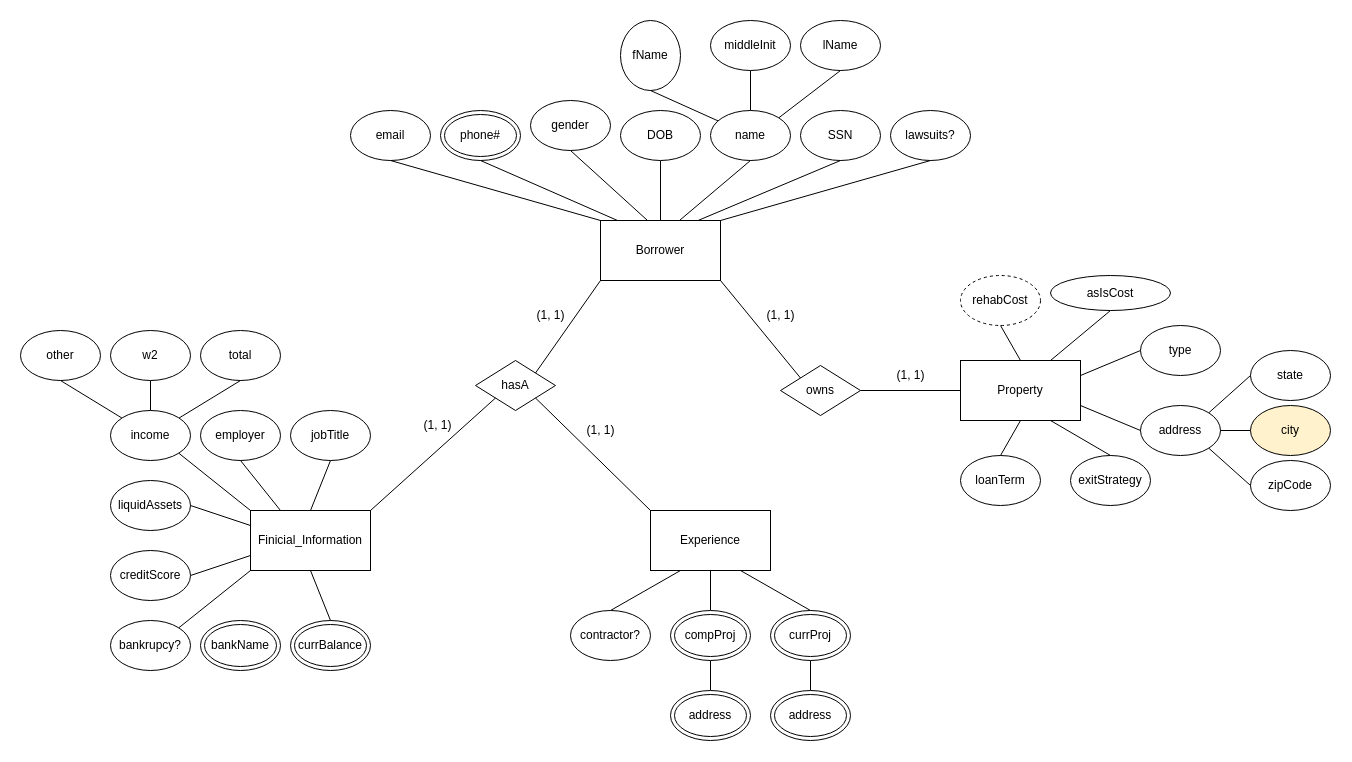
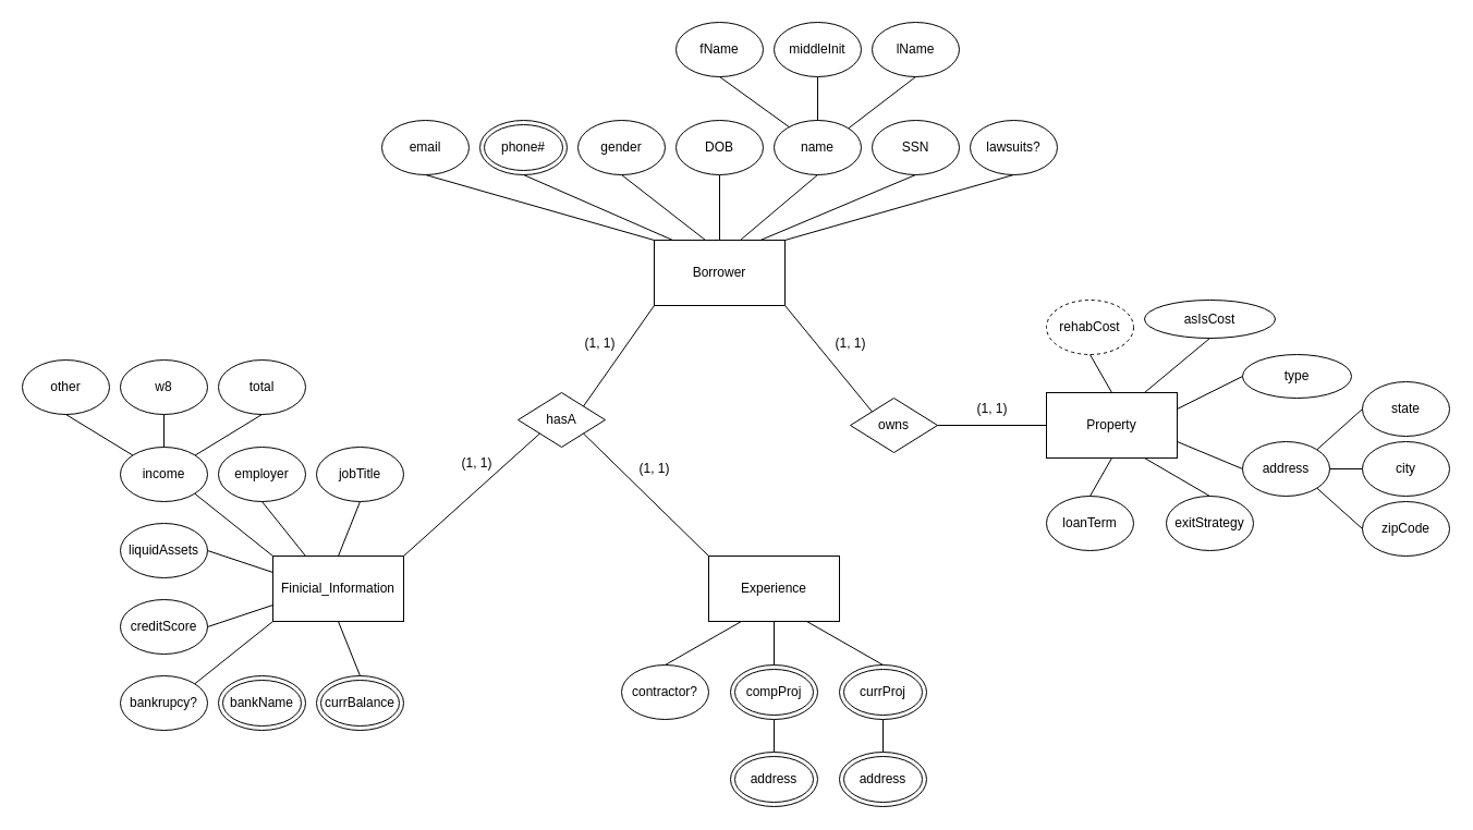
  <mxCell id="0" />
  <mxCell id="1" parent="0" />
  <mxCell id="2" value="Borrower" style="rounded=0;whiteSpace=wrap;html=1;" parent="1" vertex="1"><mxGeometry x="600" y="220" width="120" height="60" as="geometry" /></mxCell>
  <mxCell id="3" value="email" style="ellipse;whiteSpace=wrap;html=1;" parent="1" vertex="1"><mxGeometry width="80" height="50" as="geometry" x="350" y="110" /></mxCell>
  <mxCell id="4" value="phone#" style="ellipse;shape=doubleEllipse;whiteSpace=wrap;html=1;" parent="1" vertex="1"><mxGeometry x="440" width="80" height="50" as="geometry" y="110" /></mxCell>
- <mxCell id="5" value="gender" style="ellipse;whiteSpace=wrap;html=1;" parent="1" vertex="1"><mxGeometry x="530" y="100" width="80" height="50" as="geometry" /></mxCell>
+ <mxCell id="5" value="gender" style="ellipse;whiteSpace=wrap;html=1;" parent="1" vertex="1"><mxGeometry x="530" width="80" height="50" as="geometry" y="110" /></mxCell>
  <mxCell id="6" style="edgeStyle=orthogonalEdgeStyle;rounded=0;orthogonalLoop=1;jettySize=auto;html=1;entryX=0.5;entryY=0;entryDx=0;entryDy=0;endArrow=none;endFill=0;" parent="1" source="7" target="2" edge="1"><mxGeometry relative="1" as="geometry" /></mxCell>
  <mxCell id="7" value="DOB" style="ellipse;whiteSpace=wrap;html=1;" parent="1" vertex="1"><mxGeometry x="620" width="80" height="50" as="geometry" y="110" /></mxCell>
  <mxCell id="8" value="name" style="ellipse;whiteSpace=wrap;html=1;" parent="1" vertex="1"><mxGeometry x="710" width="80" height="50" as="geometry" y="110" /></mxCell>
  <mxCell id="9" value="SSN" style="ellipse;whiteSpace=wrap;html=1;" parent="1" vertex="1"><mxGeometry x="800" width="80" height="50" as="geometry" y="110" /></mxCell>
  <mxCell id="10" value="lawsuits?" style="ellipse;whiteSpace=wrap;html=1;" parent="1" vertex="1"><mxGeometry x="890" width="80" height="50" as="geometry" y="110" /></mxCell>
- <mxCell id="11" value="fName" style="ellipse;whiteSpace=wrap;html=1;" parent="1" vertex="1"><mxGeometry x="620" y="20" width="60" height="70" as="geometry" /></mxCell>
+ <mxCell id="11" value="fName" style="ellipse;whiteSpace=wrap;html=1;" parent="1" vertex="1"><mxGeometry x="620" y="20" width="80" height="50" as="geometry" /></mxCell>
  <mxCell id="12" style="edgeStyle=orthogonalEdgeStyle;rounded=0;orthogonalLoop=1;jettySize=auto;html=1;exitX=0.5;exitY=1;exitDx=0;exitDy=0;entryX=0.5;entryY=0;entryDx=0;entryDy=0;endArrow=none;endFill=0;" parent="1" source="13" target="8" edge="1"><mxGeometry relative="1" as="geometry" /></mxCell>
  <mxCell id="13" value="middleInit&lt;br&gt;" style="ellipse;whiteSpace=wrap;html=1;" parent="1" vertex="1"><mxGeometry x="710" y="20" width="80" height="50" as="geometry" /></mxCell>
  <mxCell id="14" value="lName" style="ellipse;whiteSpace=wrap;html=1;" parent="1" vertex="1"><mxGeometry x="800" y="20" width="80" height="50" as="geometry" /></mxCell>
  <mxCell id="15" value="" style="endArrow=none;html=1;exitX=0.5;exitY=1;exitDx=0;exitDy=0;entryX=0;entryY=0;entryDx=0;entryDy=0;" parent="1" source="3" target="2" edge="1"><mxGeometry width="50" height="50" relative="1" as="geometry"><mxPoint x="360" y="350" as="sourcePoint" /><mxPoint x="410" y="300" as="targetPoint" /></mxGeometry></mxCell>
  <mxCell id="16" value="" style="endArrow=none;html=1;exitX=0.5;exitY=1;exitDx=0;exitDy=0;entryX=0.142;entryY=0;entryDx=0;entryDy=0;entryPerimeter=0;" parent="1" source="4" target="2" edge="1"><mxGeometry width="50" height="50" relative="1" as="geometry"><mxPoint x="360" y="350" as="sourcePoint" /><mxPoint x="600" y="200" as="targetPoint" /></mxGeometry></mxCell>
  <mxCell id="17" value="" style="endArrow=none;html=1;exitX=0.5;exitY=1;exitDx=0;exitDy=0;entryX=0.392;entryY=0;entryDx=0;entryDy=0;entryPerimeter=0;" parent="1" source="5" target="2" edge="1"><mxGeometry width="50" height="50" relative="1" as="geometry"><mxPoint x="360" y="350" as="sourcePoint" /><mxPoint x="410" y="300" as="targetPoint" /></mxGeometry></mxCell>
  <mxCell id="18" value="" style="endArrow=none;html=1;entryX=0.5;entryY=1;entryDx=0;entryDy=0;exitX=1;exitY=0;exitDx=0;exitDy=0;" parent="1" source="2" target="10" edge="1"><mxGeometry width="50" height="50" relative="1" as="geometry"><mxPoint x="360" y="350" as="sourcePoint" /><mxPoint x="410" y="300" as="targetPoint" /></mxGeometry></mxCell>
  <mxCell id="19" value="" style="endArrow=none;html=1;entryX=0.5;entryY=1;entryDx=0;entryDy=0;exitX=0.815;exitY=-0.002;exitDx=0;exitDy=0;exitPerimeter=0;" parent="1" source="2" target="9" edge="1"><mxGeometry width="50" height="50" relative="1" as="geometry"><mxPoint x="750" y="190" as="sourcePoint" /><mxPoint x="410" y="300" as="targetPoint" /></mxGeometry></mxCell>
  <mxCell id="20" value="" style="endArrow=none;html=1;entryX=0.5;entryY=1;entryDx=0;entryDy=0;exitX=0.658;exitY=0;exitDx=0;exitDy=0;exitPerimeter=0;" parent="1" source="2" target="8" edge="1"><mxGeometry width="50" height="50" relative="1" as="geometry"><mxPoint x="360" y="350" as="sourcePoint" /><mxPoint x="410" y="300" as="targetPoint" /></mxGeometry></mxCell>
  <mxCell id="21" value="" style="endArrow=none;html=1;entryX=0.5;entryY=1;entryDx=0;entryDy=0;" parent="1" source="8" target="11" edge="1"><mxGeometry width="50" height="50" relative="1" as="geometry"><mxPoint x="360" y="350" as="sourcePoint" /><mxPoint x="410" y="300" as="targetPoint" /></mxGeometry></mxCell>
  <mxCell id="22" value="" style="endArrow=none;html=1;entryX=0.5;entryY=1;entryDx=0;entryDy=0;exitX=1;exitY=0;exitDx=0;exitDy=0;" parent="1" source="8" target="14" edge="1"><mxGeometry width="50" height="50" relative="1" as="geometry"><mxPoint x="360" y="350" as="sourcePoint" /><mxPoint x="410" y="300" as="targetPoint" /></mxGeometry></mxCell>
  <mxCell id="23" value="hasA" style="rhombus;whiteSpace=wrap;html=1;" parent="1" vertex="1"><mxGeometry x="475" y="360" width="80" height="50" as="geometry" /></mxCell>
  <mxCell id="24" value="Finicial_Information" style="rounded=0;whiteSpace=wrap;html=1;" parent="1" vertex="1"><mxGeometry x="250" y="510" width="120" height="60" as="geometry" /></mxCell>
  <mxCell id="25" value="" style="endArrow=none;html=1;entryX=0;entryY=1;entryDx=0;entryDy=0;exitX=1;exitY=0;exitDx=0;exitDy=0;" parent="1" source="24" target="23" edge="1"><mxGeometry width="50" height="50" relative="1" as="geometry"><mxPoint x="210" y="640" as="sourcePoint" /><mxPoint x="260" y="590" as="targetPoint" /></mxGeometry></mxCell>
  <mxCell id="26" value="jobTitle" style="ellipse;whiteSpace=wrap;html=1;" parent="1" vertex="1"><mxGeometry x="290" y="410" width="80" height="50" as="geometry" /></mxCell>
  <mxCell id="27" value="employer" style="ellipse;whiteSpace=wrap;html=1;" parent="1" vertex="1"><mxGeometry x="200" y="410" width="80" height="50" as="geometry" /></mxCell>
  <mxCell id="28" value="income" style="ellipse;whiteSpace=wrap;html=1;" parent="1" vertex="1"><mxGeometry x="110" y="410" width="80" height="50" as="geometry" /></mxCell>
  <mxCell id="29" style="edgeStyle=orthogonalEdgeStyle;rounded=0;orthogonalLoop=1;jettySize=auto;html=1;entryX=0.5;entryY=0;entryDx=0;entryDy=0;endArrow=none;endFill=0;" parent="1" source="30" target="28" edge="1"><mxGeometry relative="1" as="geometry" /></mxCell>
- <mxCell id="30" value="w2" style="ellipse;whiteSpace=wrap;html=1;" parent="1" vertex="1"><mxGeometry x="110" y="330" width="80" height="50" as="geometry" /></mxCell>
+ <mxCell id="30" value="w8" style="ellipse;whiteSpace=wrap;html=1;" parent="1" vertex="1"><mxGeometry x="110" y="330" width="80" height="50" as="geometry" /></mxCell>
  <mxCell id="31" value="other" style="ellipse;whiteSpace=wrap;html=1;" parent="1" vertex="1"><mxGeometry x="20" y="330" width="80" height="50" as="geometry" /></mxCell>
  <mxCell id="32" value="total" style="ellipse;whiteSpace=wrap;html=1;" parent="1" vertex="1"><mxGeometry x="200" y="330" width="80" height="50" as="geometry" /></mxCell>
  <mxCell id="33" value="liquidAssets" style="ellipse;whiteSpace=wrap;html=1;" parent="1" vertex="1"><mxGeometry x="110" y="480" width="80" height="50" as="geometry" /></mxCell>
  <mxCell id="34" value="creditScore" style="ellipse;whiteSpace=wrap;html=1;" parent="1" vertex="1"><mxGeometry x="110" y="550" width="80" height="50" as="geometry" /></mxCell>
  <mxCell id="35" value="bankrupcy?" style="ellipse;whiteSpace=wrap;html=1;" parent="1" vertex="1"><mxGeometry x="110" y="620" width="80" height="50" as="geometry" /></mxCell>
  <mxCell id="36" value="bankName" style="ellipse;shape=doubleEllipse;whiteSpace=wrap;html=1;" parent="1" vertex="1"><mxGeometry x="200" y="620" width="80" height="50" as="geometry" /></mxCell>
  <mxCell id="37" value="currBalance" style="ellipse;shape=doubleEllipse;whiteSpace=wrap;html=1;" parent="1" vertex="1"><mxGeometry x="290" y="620" width="80" height="50" as="geometry" /></mxCell>
  <mxCell id="38" value="" style="endArrow=none;html=1;entryX=0.5;entryY=1;entryDx=0;entryDy=0;" parent="1" source="28" target="31" edge="1"><mxGeometry width="50" height="50" relative="1" as="geometry"><mxPoint x="20" y="740" as="sourcePoint" /><mxPoint x="70" y="690" as="targetPoint" /></mxGeometry></mxCell>
  <mxCell id="39" value="" style="endArrow=none;html=1;entryX=0.5;entryY=1;entryDx=0;entryDy=0;" parent="1" source="28" target="32" edge="1"><mxGeometry width="50" height="50" relative="1" as="geometry"><mxPoint x="20" y="740" as="sourcePoint" /><mxPoint x="70" y="690" as="targetPoint" /></mxGeometry></mxCell>
  <mxCell id="40" value="" style="endArrow=none;html=1;entryX=0.5;entryY=1;entryDx=0;entryDy=0;exitX=0.5;exitY=0;exitDx=0;exitDy=0;" parent="1" source="24" target="26" edge="1"><mxGeometry width="50" height="50" relative="1" as="geometry"><mxPoint x="20" y="740" as="sourcePoint" /><mxPoint x="70" y="690" as="targetPoint" /></mxGeometry></mxCell>
  <mxCell id="41" value="" style="endArrow=none;html=1;entryX=0.5;entryY=1;entryDx=0;entryDy=0;exitX=0.25;exitY=0;exitDx=0;exitDy=0;" parent="1" source="24" target="27" edge="1"><mxGeometry width="50" height="50" relative="1" as="geometry"><mxPoint x="20" y="740" as="sourcePoint" /><mxPoint x="70" y="690" as="targetPoint" /></mxGeometry></mxCell>
  <mxCell id="42" value="" style="endArrow=none;html=1;entryX=1;entryY=1;entryDx=0;entryDy=0;exitX=0;exitY=0;exitDx=0;exitDy=0;" parent="1" source="24" target="28" edge="1"><mxGeometry width="50" height="50" relative="1" as="geometry"><mxPoint x="20" y="740" as="sourcePoint" /><mxPoint x="70" y="690" as="targetPoint" /></mxGeometry></mxCell>
  <mxCell id="43" value="" style="endArrow=none;html=1;exitX=1;exitY=0.5;exitDx=0;exitDy=0;entryX=0;entryY=0.25;entryDx=0;entryDy=0;" parent="1" source="33" target="24" edge="1"><mxGeometry width="50" height="50" relative="1" as="geometry"><mxPoint x="20" y="740" as="sourcePoint" /><mxPoint x="210" y="550" as="targetPoint" /></mxGeometry></mxCell>
  <mxCell id="44" value="" style="endArrow=none;html=1;exitX=1;exitY=0.5;exitDx=0;exitDy=0;entryX=0;entryY=0.75;entryDx=0;entryDy=0;" parent="1" source="34" target="24" edge="1"><mxGeometry width="50" height="50" relative="1" as="geometry"><mxPoint x="20" y="740" as="sourcePoint" /><mxPoint x="70" y="690" as="targetPoint" /></mxGeometry></mxCell>
  <mxCell id="45" value="" style="endArrow=none;html=1;exitX=1;exitY=0;exitDx=0;exitDy=0;entryX=0;entryY=1;entryDx=0;entryDy=0;" parent="1" source="35" target="24" edge="1"><mxGeometry width="50" height="50" relative="1" as="geometry"><mxPoint x="20" y="740" as="sourcePoint" /><mxPoint x="70" y="690" as="targetPoint" /></mxGeometry></mxCell>
  <mxCell id="46" value="" style="endArrow=none;html=1;exitX=0.5;exitY=0;exitDx=0;exitDy=0;entryX=0.5;entryY=1;entryDx=0;entryDy=0;" parent="1" source="37" target="24" edge="1"><mxGeometry width="50" height="50" relative="1" as="geometry"><mxPoint x="20" y="740" as="sourcePoint" /><mxPoint x="70" y="690" as="targetPoint" /></mxGeometry></mxCell>
  <mxCell id="47" value="Experience" style="rounded=0;whiteSpace=wrap;html=1;" parent="1" vertex="1"><mxGeometry x="650" y="510" width="120" height="60" as="geometry" /></mxCell>
  <mxCell id="48" value="" style="endArrow=none;html=1;entryX=1;entryY=1;entryDx=0;entryDy=0;exitX=0;exitY=0;exitDx=0;exitDy=0;" parent="1" source="47" target="23" edge="1"><mxGeometry width="50" height="50" relative="1" as="geometry"><mxPoint x="380" y="520" as="sourcePoint" /><mxPoint x="500" y="397.5" as="targetPoint" /></mxGeometry></mxCell>
  <mxCell id="49" style="edgeStyle=orthogonalEdgeStyle;rounded=0;orthogonalLoop=1;jettySize=auto;html=1;entryX=0.5;entryY=0;entryDx=0;entryDy=0;endArrow=none;endFill=0;" parent="1" source="51" target="55" edge="1"><mxGeometry relative="1" as="geometry" /></mxCell>
  <mxCell id="50" style="edgeStyle=orthogonalEdgeStyle;rounded=0;orthogonalLoop=1;jettySize=auto;html=1;entryX=0.5;entryY=1;entryDx=0;entryDy=0;endArrow=none;endFill=0;" parent="1" source="51" target="47" edge="1"><mxGeometry relative="1" as="geometry" /></mxCell>
  <mxCell id="51" value="compProj" style="ellipse;shape=doubleEllipse;whiteSpace=wrap;html=1;" parent="1" vertex="1"><mxGeometry x="670" y="610" width="80" height="50" as="geometry" /></mxCell>
  <mxCell id="52" style="edgeStyle=orthogonalEdgeStyle;rounded=0;orthogonalLoop=1;jettySize=auto;html=1;entryX=0.5;entryY=0;entryDx=0;entryDy=0;endArrow=none;endFill=0;" parent="1" source="53" target="56" edge="1"><mxGeometry relative="1" as="geometry" /></mxCell>
  <mxCell id="53" value="currProj" style="ellipse;shape=doubleEllipse;whiteSpace=wrap;html=1;" parent="1" vertex="1"><mxGeometry x="770" y="610" width="80" height="50" as="geometry" /></mxCell>
  <mxCell id="54" value="contractor?" style="ellipse;whiteSpace=wrap;html=1;" parent="1" vertex="1"><mxGeometry x="570" y="610" width="80" height="50" as="geometry" /></mxCell>
  <mxCell id="55" value="address" style="ellipse;shape=doubleEllipse;whiteSpace=wrap;html=1;" parent="1" vertex="1"><mxGeometry x="670" y="690" width="80" height="50" as="geometry" /></mxCell>
  <mxCell id="56" value="address" style="ellipse;shape=doubleEllipse;whiteSpace=wrap;html=1;" parent="1" vertex="1"><mxGeometry x="770" y="690" width="80" height="50" as="geometry" /></mxCell>
  <mxCell id="57" value="" style="endArrow=none;html=1;entryX=0.5;entryY=0;entryDx=0;entryDy=0;exitX=0.25;exitY=1;exitDx=0;exitDy=0;" parent="1" source="47" target="54" edge="1"><mxGeometry width="50" height="50" relative="1" as="geometry"><mxPoint x="20" y="810" as="sourcePoint" /><mxPoint x="70" y="760" as="targetPoint" /></mxGeometry></mxCell>
  <mxCell id="58" value="" style="endArrow=none;html=1;exitX=0.5;exitY=0;exitDx=0;exitDy=0;entryX=0.75;entryY=1;entryDx=0;entryDy=0;" parent="1" source="53" target="47" edge="1"><mxGeometry width="50" height="50" relative="1" as="geometry"><mxPoint x="20" y="810" as="sourcePoint" /><mxPoint x="70" y="760" as="targetPoint" /></mxGeometry></mxCell>
  <mxCell id="59" value="" style="endArrow=none;html=1;exitX=1;exitY=0;exitDx=0;exitDy=0;entryX=0;entryY=1;entryDx=0;entryDy=0;" parent="1" source="23" target="2" edge="1"><mxGeometry width="50" height="50" relative="1" as="geometry"><mxPoint x="0" y="810" as="sourcePoint" /><mxPoint x="50" y="760" as="targetPoint" /></mxGeometry></mxCell>
  <mxCell id="60" value="" style="endArrow=none;html=1;entryX=0;entryY=1;entryDx=0;entryDy=0;exitX=0;exitY=0;exitDx=0;exitDy=0;" parent="1" source="61" edge="1"><mxGeometry width="50" height="50" relative="1" as="geometry"><mxPoint x="820" y="360" as="sourcePoint" /><mxPoint x="720" y="280" as="targetPoint" /></mxGeometry></mxCell>
  <mxCell id="61" value="owns" style="rhombus;whiteSpace=wrap;html=1;" parent="1" vertex="1"><mxGeometry x="780" y="365" width="80" height="50" as="geometry" /></mxCell>
  <mxCell id="62" value="Property" style="rounded=0;whiteSpace=wrap;html=1;" parent="1" vertex="1"><mxGeometry x="960" y="360" width="120" height="60" as="geometry" /></mxCell>
  <mxCell id="63" value="" style="endArrow=none;html=1;exitX=1;exitY=0.5;exitDx=0;exitDy=0;entryX=0;entryY=0.5;entryDx=0;entryDy=0;" parent="1" source="61" target="62" edge="1"><mxGeometry width="50" height="50" relative="1" as="geometry"><mxPoint x="450" y="815" as="sourcePoint" /><mxPoint x="500" y="765" as="targetPoint" /></mxGeometry></mxCell>
  <mxCell id="64" value="address" style="ellipse;whiteSpace=wrap;html=1;" parent="1" vertex="1"><mxGeometry x="1140" y="405" width="80" height="50" as="geometry" /></mxCell>
- <mxCell id="65" value="city" style="ellipse;whiteSpace=wrap;html=1;fillColor=#fff2cc;" parent="1" vertex="1"><mxGeometry x="1250" y="405" width="80" height="50" as="geometry" /></mxCell>
+ <mxCell id="65" value="city" style="ellipse;whiteSpace=wrap;html=1;" parent="1" vertex="1"><mxGeometry x="1250" y="405" width="80" height="50" as="geometry" /></mxCell>
  <mxCell id="66" value="state" style="ellipse;whiteSpace=wrap;html=1;" parent="1" vertex="1"><mxGeometry x="1250" y="350" width="80" height="50" as="geometry" /></mxCell>
  <mxCell id="67" value="zipCode" style="ellipse;whiteSpace=wrap;html=1;" parent="1" vertex="1"><mxGeometry x="1250" y="460" width="80" height="50" as="geometry" /></mxCell>
  <mxCell id="68" value="rehabCost" style="ellipse;whiteSpace=wrap;html=1;dashed=1;" parent="1" vertex="1"><mxGeometry x="960" y="275" width="80" height="50" as="geometry" /></mxCell>
  <mxCell id="69" value="asIsCost" style="ellipse;whiteSpace=wrap;html=1;" parent="1" vertex="1"><mxGeometry x="1050" y="275" width="120" height="35" as="geometry" /></mxCell>
- <mxCell id="70" value="type" style="ellipse;whiteSpace=wrap;html=1;" parent="1" vertex="1"><mxGeometry x="1140" y="325" width="80" height="50" as="geometry" /></mxCell>
+ <mxCell id="70" value="type" style="ellipse;whiteSpace=wrap;html=1;" parent="1" vertex="1"><mxGeometry x="1140" y="325" width="100" height="40" as="geometry" /></mxCell>
  <mxCell id="71" value="exitStrategy" style="ellipse;whiteSpace=wrap;html=1;" parent="1" vertex="1"><mxGeometry x="1070" y="455" width="80" height="50" as="geometry" /></mxCell>
  <mxCell id="72" value="loanTerm" style="ellipse;whiteSpace=wrap;html=1;" parent="1" vertex="1"><mxGeometry x="960" y="455" width="80" height="50" as="geometry" /></mxCell>
  <mxCell id="73" value="" style="endArrow=none;html=1;exitX=0.5;exitY=1;exitDx=0;exitDy=0;entryX=0.5;entryY=0;entryDx=0;entryDy=0;" parent="1" source="68" target="62" edge="1"><mxGeometry width="50" height="50" relative="1" as="geometry"><mxPoint x="480" y="815" as="sourcePoint" /><mxPoint x="930" y="345" as="targetPoint" /></mxGeometry></mxCell>
  <mxCell id="74" value="" style="endArrow=none;html=1;exitX=0.5;exitY=1;exitDx=0;exitDy=0;entryX=0.75;entryY=0;entryDx=0;entryDy=0;" parent="1" source="69" target="62" edge="1"><mxGeometry width="50" height="50" relative="1" as="geometry"><mxPoint x="1010" y="335" as="sourcePoint" /><mxPoint x="1013.44" y="370.12" as="targetPoint" /></mxGeometry></mxCell>
  <mxCell id="75" value="" style="endArrow=none;html=1;exitX=0;exitY=0.5;exitDx=0;exitDy=0;entryX=1;entryY=0.25;entryDx=0;entryDy=0;" parent="1" source="70" target="62" edge="1"><mxGeometry width="50" height="50" relative="1" as="geometry"><mxPoint x="1020" y="345" as="sourcePoint" /><mxPoint x="1023.44" y="380.12" as="targetPoint" /></mxGeometry></mxCell>
  <mxCell id="76" value="" style="endArrow=none;html=1;exitX=0;exitY=0.5;exitDx=0;exitDy=0;entryX=1;entryY=0.75;entryDx=0;entryDy=0;" parent="1" source="64" target="62" edge="1"><mxGeometry width="50" height="50" relative="1" as="geometry"><mxPoint x="1150" y="360" as="sourcePoint" /><mxPoint x="1090" y="385" as="targetPoint" /></mxGeometry></mxCell>
  <mxCell id="77" value="" style="endArrow=none;html=1;exitX=0.5;exitY=0;exitDx=0;exitDy=0;entryX=0.75;entryY=1;entryDx=0;entryDy=0;" parent="1" source="71" target="62" edge="1"><mxGeometry width="50" height="50" relative="1" as="geometry"><mxPoint x="1150" y="440" as="sourcePoint" /><mxPoint x="1090" y="415" as="targetPoint" /></mxGeometry></mxCell>
  <mxCell id="78" value="" style="endArrow=none;html=1;exitX=0.5;exitY=0;exitDx=0;exitDy=0;entryX=0.5;entryY=1;entryDx=0;entryDy=0;" parent="1" source="72" target="62" edge="1"><mxGeometry width="50" height="50" relative="1" as="geometry"><mxPoint x="1120" y="465" as="sourcePoint" /><mxPoint x="1060" y="430" as="targetPoint" /></mxGeometry></mxCell>
  <mxCell id="79" value="" style="endArrow=none;html=1;exitX=1;exitY=0;exitDx=0;exitDy=0;entryX=0;entryY=0.5;entryDx=0;entryDy=0;" parent="1" source="64" target="66" edge="1"><mxGeometry width="50" height="50" relative="1" as="geometry"><mxPoint x="1130" y="475" as="sourcePoint" /><mxPoint x="1070" y="440" as="targetPoint" /></mxGeometry></mxCell>
  <mxCell id="80" value="" style="endArrow=none;html=1;exitX=1;exitY=0.5;exitDx=0;exitDy=0;entryX=0;entryY=0.5;entryDx=0;entryDy=0;" parent="1" source="64" target="65" edge="1"><mxGeometry width="50" height="50" relative="1" as="geometry"><mxPoint x="1218.382" y="422.384" as="sourcePoint" /><mxPoint x="1260" y="385" as="targetPoint" /></mxGeometry></mxCell>
  <mxCell id="81" value="" style="endArrow=none;html=1;exitX=1;exitY=1;exitDx=0;exitDy=0;entryX=0;entryY=0.5;entryDx=0;entryDy=0;" parent="1" source="64" target="67" edge="1"><mxGeometry width="50" height="50" relative="1" as="geometry"><mxPoint x="1228.382" y="432.384" as="sourcePoint" /><mxPoint x="1270" y="395" as="targetPoint" /></mxGeometry></mxCell>
  <mxCell id="82" value="(1, 1)" style="text;html=1;align=center;verticalAlign=middle;resizable=0;points=[];autosize=1;" vertex="1" parent="1"><mxGeometry x="417" y="415" width="40" height="20" as="geometry" /></mxCell>
  <mxCell id="83" value="(1, 1)" style="text;html=1;align=center;verticalAlign=middle;resizable=0;points=[];autosize=1;" vertex="1" parent="1"><mxGeometry x="530" y="305" width="40" height="20" as="geometry" /></mxCell>
  <mxCell id="84" value="(1, 1)" style="text;html=1;align=center;verticalAlign=middle;resizable=0;points=[];autosize=1;" vertex="1" parent="1"><mxGeometry x="580" y="420" width="40" height="20" as="geometry" /></mxCell>
  <mxCell id="85" value="(1, 1)" style="text;html=1;align=center;verticalAlign=middle;resizable=0;points=[];autosize=1;" vertex="1" parent="1"><mxGeometry x="760" y="305" width="40" height="20" as="geometry" /></mxCell>
  <mxCell id="86" value="(1, 1)" style="text;html=1;align=center;verticalAlign=middle;resizable=0;points=[];autosize=1;" vertex="1" parent="1"><mxGeometry x="890" y="365" width="40" height="20" as="geometry" /></mxCell>
